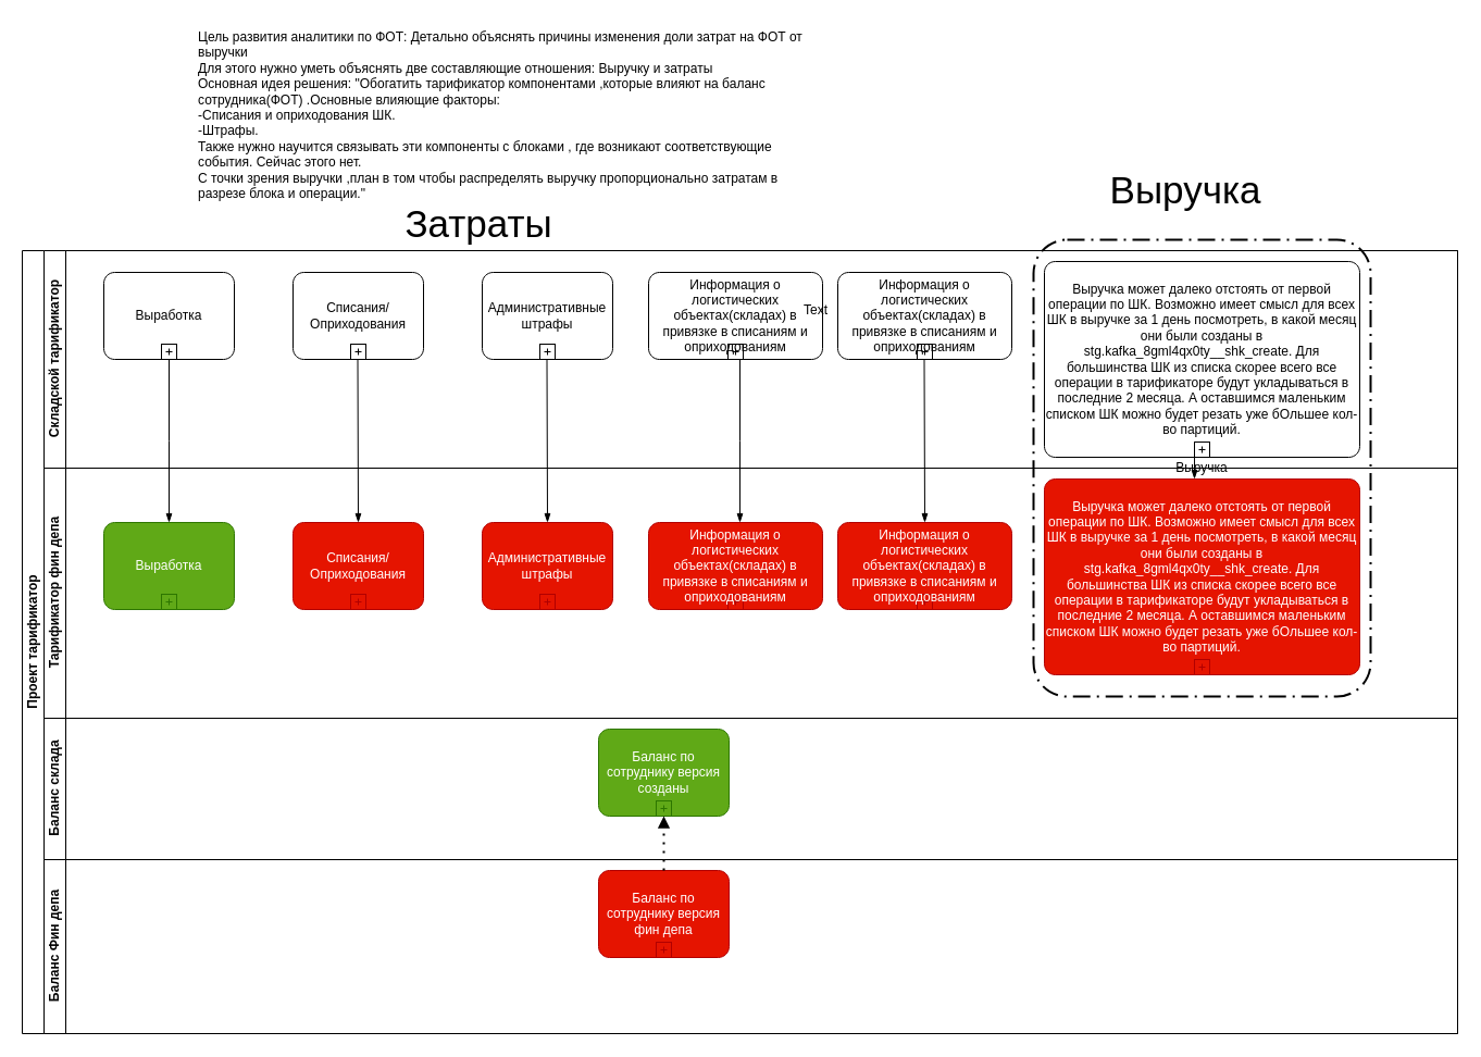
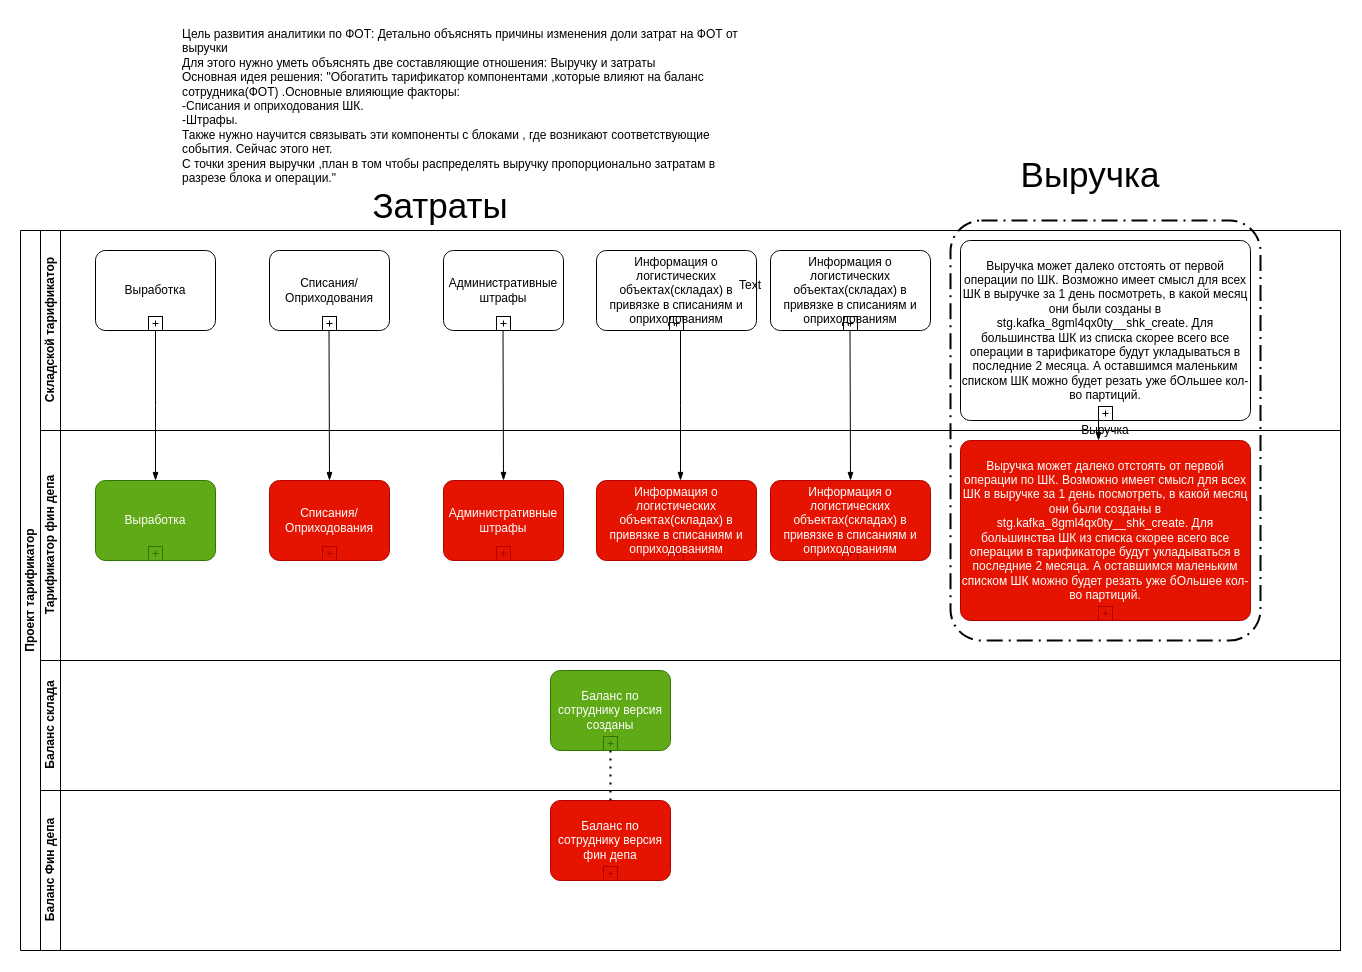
  <mxCell id="0" />
  <mxCell id="1" parent="0" />
  <mxCell id="2" value="Проект тарификатор" style="swimlane;html=1;childLayout=stackLayout;resizeParent=1;resizeParentMax=0;horizontal=0;startSize=20;horizontalStack=0;whiteSpace=wrap;" parent="1" vertex="1"><mxGeometry x="20" y="230" width="1320" height="720" as="geometry" /></mxCell>
  <mxCell id="3" value="Складской тарификатор" style="swimlane;html=1;startSize=20;horizontal=0;" parent="2" vertex="1"><mxGeometry x="20" width="1300" height="200" as="geometry" /></mxCell>
  <mxCell id="4" value="Выработка" style="points=[[0.25,0,0],[0.5,0,0],[0.75,0,0],[1,0.25,0],[1,0.5,0],[1,0.75,0],[0.75,1,0],[0.5,1,0],[0.25,1,0],[0,0.75,0],[0,0.5,0],[0,0.25,0]];shape=mxgraph.bpmn.task;whiteSpace=wrap;rectStyle=rounded;size=10;html=1;container=1;expand=0;collapsible=0;taskMarker=abstract;isLoopSub=1;" parent="3" vertex="1"><mxGeometry x="55" y="20" width="120" height="80" as="geometry" /></mxCell>
  <mxCell id="5" value="Списания/Оприходования" style="points=[[0.25,0,0],[0.5,0,0],[0.75,0,0],[1,0.25,0],[1,0.5,0],[1,0.75,0],[0.75,1,0],[0.5,1,0],[0.25,1,0],[0,0.75,0],[0,0.5,0],[0,0.25,0]];shape=mxgraph.bpmn.task;whiteSpace=wrap;rectStyle=rounded;size=10;html=1;container=1;expand=0;collapsible=0;taskMarker=abstract;isLoopSub=1;" parent="3" vertex="1"><mxGeometry x="229" y="20" width="120" height="80" as="geometry" /></mxCell>
  <mxCell id="6" value="Административные штрафы" style="points=[[0.25,0,0],[0.5,0,0],[0.75,0,0],[1,0.25,0],[1,0.5,0],[1,0.75,0],[0.75,1,0],[0.5,1,0],[0.25,1,0],[0,0.75,0],[0,0.5,0],[0,0.25,0]];shape=mxgraph.bpmn.task;whiteSpace=wrap;rectStyle=rounded;size=10;html=1;container=1;expand=0;collapsible=0;taskMarker=abstract;isLoopSub=1;" parent="3" vertex="1"><mxGeometry x="403" y="20" width="120" height="80" as="geometry" /></mxCell>
  <mxCell id="7" value="Информация о логистических объектах(складах) в привязке в списаниям и оприходованиям" style="points=[[0.25,0,0],[0.5,0,0],[0.75,0,0],[1,0.25,0],[1,0.5,0],[1,0.75,0],[0.75,1,0],[0.5,1,0],[0.25,1,0],[0,0.75,0],[0,0.5,0],[0,0.25,0]];shape=mxgraph.bpmn.task;whiteSpace=wrap;rectStyle=rounded;size=10;html=1;container=1;expand=0;collapsible=0;taskMarker=abstract;isLoopSub=1;" parent="3" vertex="1"><mxGeometry x="556" y="20" width="160" height="80" as="geometry" /></mxCell>
  <mxCell id="8" value="Информация о логистических объектах(складах) в привязке в списаниям и оприходованиям" style="points=[[0.25,0,0],[0.5,0,0],[0.75,0,0],[1,0.25,0],[1,0.5,0],[1,0.75,0],[0.75,1,0],[0.5,1,0],[0.25,1,0],[0,0.75,0],[0,0.5,0],[0,0.25,0]];shape=mxgraph.bpmn.task;whiteSpace=wrap;rectStyle=rounded;size=10;html=1;container=1;expand=0;collapsible=0;taskMarker=abstract;isLoopSub=1;" parent="3" vertex="1"><mxGeometry x="730" y="20" width="160" height="80" as="geometry" /></mxCell>
  <mxCell id="9" value="" style="edgeStyle=elbowEdgeStyle;fontSize=12;html=1;endArrow=blockThin;endFill=1;rounded=0;exitX=0.5;exitY=1;exitDx=0;exitDy=0;exitPerimeter=0;entryX=0.5;entryY=0;entryDx=0;entryDy=0;entryPerimeter=0;" parent="3" edge="1"><mxGeometry width="160" relative="1" as="geometry"><mxPoint x="288.5" y="100" as="sourcePoint" /><mxPoint x="288.5" y="250" as="targetPoint" /></mxGeometry></mxCell>
  <mxCell id="10" value="" style="edgeStyle=elbowEdgeStyle;fontSize=12;html=1;endArrow=blockThin;endFill=1;rounded=0;exitX=0.5;exitY=1;exitDx=0;exitDy=0;exitPerimeter=0;entryX=0.5;entryY=0;entryDx=0;entryDy=0;entryPerimeter=0;" parent="3" edge="1"><mxGeometry width="160" relative="1" as="geometry"><mxPoint x="462.5" y="100" as="sourcePoint" /><mxPoint x="462.5" y="250" as="targetPoint" /></mxGeometry></mxCell>
  <mxCell id="11" value="" style="edgeStyle=elbowEdgeStyle;fontSize=12;html=1;endArrow=blockThin;endFill=1;rounded=0;exitX=0.5;exitY=1;exitDx=0;exitDy=0;exitPerimeter=0;entryX=0.5;entryY=0;entryDx=0;entryDy=0;entryPerimeter=0;" parent="3" edge="1"><mxGeometry width="160" relative="1" as="geometry"><mxPoint x="640" y="100" as="sourcePoint" /><mxPoint x="640" y="250" as="targetPoint" /></mxGeometry></mxCell>
  <mxCell id="12" value="" style="edgeStyle=elbowEdgeStyle;fontSize=12;html=1;endArrow=blockThin;endFill=1;rounded=0;exitX=0.5;exitY=1;exitDx=0;exitDy=0;exitPerimeter=0;entryX=0.5;entryY=0;entryDx=0;entryDy=0;entryPerimeter=0;" parent="3" edge="1"><mxGeometry width="160" relative="1" as="geometry"><mxPoint x="809.5" y="100" as="sourcePoint" /><mxPoint x="809.5" y="250" as="targetPoint" /></mxGeometry></mxCell>
  <mxCell id="13" value="Выручка может далеко отстоять от первой операции по ШК. Возможно имеет смысл для всех ШК в выручке за 1 день посмотреть, в какой месяц они были созданы в stg.kafka_8gml4qx0ty__shk_create. Для большинства ШК из списка скорее всего все операции в тарификаторе будут укладываться в последние 2 месяца. А оставшимся маленьким списком ШК можно будет резать уже бОльшее кол-во партиций." style="points=[[0.25,0,0],[0.5,0,0],[0.75,0,0],[1,0.25,0],[1,0.5,0],[1,0.75,0],[0.75,1,0],[0.5,1,0],[0.25,1,0],[0,0.75,0],[0,0.5,0],[0,0.25,0]];shape=mxgraph.bpmn.task;whiteSpace=wrap;rectStyle=rounded;size=10;html=1;container=1;expand=0;collapsible=0;taskMarker=abstract;isLoopSub=1;" parent="3" vertex="1"><mxGeometry x="920" y="10" width="290" height="180" as="geometry" /></mxCell>
  <mxCell id="14" value="Тарификатор фин депа" style="swimlane;html=1;startSize=20;horizontal=0;" parent="2" vertex="1"><mxGeometry x="20" y="200" width="1300" height="230" as="geometry" /></mxCell>
  <mxCell id="15" value="Выработка" style="points=[[0.25,0,0],[0.5,0,0],[0.75,0,0],[1,0.25,0],[1,0.5,0],[1,0.75,0],[0.75,1,0],[0.5,1,0],[0.25,1,0],[0,0.75,0],[0,0.5,0],[0,0.25,0]];shape=mxgraph.bpmn.task;whiteSpace=wrap;rectStyle=rounded;size=10;html=1;container=1;expand=0;collapsible=0;taskMarker=abstract;isLoopSub=1;fillColor=#60a917;strokeColor=#2D7600;fontColor=#ffffff;" parent="14" vertex="1"><mxGeometry x="55" y="50" width="120" height="80" as="geometry" /></mxCell>
  <mxCell id="16" value="Списания/Оприходования" style="points=[[0.25,0,0],[0.5,0,0],[0.75,0,0],[1,0.25,0],[1,0.5,0],[1,0.75,0],[0.75,1,0],[0.5,1,0],[0.25,1,0],[0,0.75,0],[0,0.5,0],[0,0.25,0]];shape=mxgraph.bpmn.task;whiteSpace=wrap;rectStyle=rounded;size=10;html=1;container=1;expand=0;collapsible=0;taskMarker=abstract;isLoopSub=1;fillColor=#e51400;fontColor=#ffffff;strokeColor=#B20000;" parent="14" vertex="1"><mxGeometry x="229" y="50" width="120" height="80" as="geometry" /></mxCell>
  <mxCell id="17" value="Административные штрафы" style="points=[[0.25,0,0],[0.5,0,0],[0.75,0,0],[1,0.25,0],[1,0.5,0],[1,0.75,0],[0.75,1,0],[0.5,1,0],[0.25,1,0],[0,0.75,0],[0,0.5,0],[0,0.25,0]];shape=mxgraph.bpmn.task;whiteSpace=wrap;rectStyle=rounded;size=10;html=1;container=1;expand=0;collapsible=0;taskMarker=abstract;isLoopSub=1;fillColor=#e51400;fontColor=#ffffff;strokeColor=#B20000;" parent="14" vertex="1"><mxGeometry x="403" y="50" width="120" height="80" as="geometry" /></mxCell>
  <mxCell id="18" value="Информация о логистических объектах(складах) в привязке в списаниям и оприходованиям" style="points=[[0.25,0,0],[0.5,0,0],[0.75,0,0],[1,0.25,0],[1,0.5,0],[1,0.75,0],[0.75,1,0],[0.5,1,0],[0.25,1,0],[0,0.75,0],[0,0.5,0],[0,0.25,0]];shape=mxgraph.bpmn.task;whiteSpace=wrap;rectStyle=rounded;size=10;html=1;container=1;expand=0;collapsible=0;taskMarker=abstract;isLoopSub=1;fillColor=#e51400;fontColor=#ffffff;strokeColor=#B20000;" parent="14" vertex="1"><mxGeometry x="556" y="50" width="160" height="80" as="geometry" /></mxCell>
  <mxCell id="19" value="Информация о логистических объектах(складах) в привязке в списаниям и оприходованиям" style="points=[[0.25,0,0],[0.5,0,0],[0.75,0,0],[1,0.25,0],[1,0.5,0],[1,0.75,0],[0.75,1,0],[0.5,1,0],[0.25,1,0],[0,0.75,0],[0,0.5,0],[0,0.25,0]];shape=mxgraph.bpmn.task;whiteSpace=wrap;rectStyle=rounded;size=10;html=1;container=1;expand=0;collapsible=0;taskMarker=abstract;isLoopSub=1;fillColor=#e51400;fontColor=#ffffff;strokeColor=#B20000;" parent="14" vertex="1"><mxGeometry x="730" y="50" width="160" height="80" as="geometry" /></mxCell>
  <mxCell id="20" value="Выручка может далеко отстоять от первой операции по ШК. Возможно имеет смысл для всех ШК в выручке за 1 день посмотреть, в какой месяц они были созданы в stg.kafka_8gml4qx0ty__shk_create. Для большинства ШК из списка скорее всего все операции в тарификаторе будут укладываться в последние 2 месяца. А оставшимся маленьким списком ШК можно будет резать уже бОльшее кол-во партиций." style="points=[[0.25,0,0],[0.5,0,0],[0.75,0,0],[1,0.25,0],[1,0.5,0],[1,0.75,0],[0.75,1,0],[0.5,1,0],[0.25,1,0],[0,0.75,0],[0,0.5,0],[0,0.25,0]];shape=mxgraph.bpmn.task;whiteSpace=wrap;rectStyle=rounded;size=10;html=1;container=1;expand=0;collapsible=0;taskMarker=abstract;isLoopSub=1;fillColor=#e51400;fontColor=#ffffff;strokeColor=#B20000;" parent="14" vertex="1"><mxGeometry x="920" y="10" width="290" height="180" as="geometry" /></mxCell>
  <mxCell id="21" value="Баланс склада" style="swimlane;html=1;startSize=20;horizontal=0;" parent="2" vertex="1"><mxGeometry x="20" y="430" width="1300" height="130" as="geometry" /></mxCell>
  <mxCell id="22" value="Баланс по сотруднику версия созданы" style="points=[[0.25,0,0],[0.5,0,0],[0.75,0,0],[1,0.25,0],[1,0.5,0],[1,0.75,0],[0.75,1,0],[0.5,1,0],[0.25,1,0],[0,0.75,0],[0,0.5,0],[0,0.25,0]];shape=mxgraph.bpmn.task;whiteSpace=wrap;rectStyle=rounded;size=10;html=1;container=1;expand=0;collapsible=0;taskMarker=abstract;isLoopSub=1;fillColor=#60a917;fontColor=#ffffff;strokeColor=#2D7600;" parent="21" vertex="1"><mxGeometry x="510" y="10" width="120" height="80" as="geometry" /></mxCell>
  <mxCell id="23" value="Баланс Фин депа" style="swimlane;html=1;startSize=20;horizontal=0;" parent="2" vertex="1"><mxGeometry x="20" y="560" width="1300" height="160" as="geometry" /></mxCell>
  <mxCell id="24" value="Баланс по сотруднику версия фин депа" style="points=[[0.25,0,0],[0.5,0,0],[0.75,0,0],[1,0.25,0],[1,0.5,0],[1,0.75,0],[0.75,1,0],[0.5,1,0],[0.25,1,0],[0,0.75,0],[0,0.5,0],[0,0.25,0]];shape=mxgraph.bpmn.task;whiteSpace=wrap;rectStyle=rounded;size=10;html=1;container=1;expand=0;collapsible=0;taskMarker=abstract;isLoopSub=1;fillColor=#e51400;fontColor=#ffffff;strokeColor=#B20000;" parent="23" vertex="1"><mxGeometry x="510" y="10" width="120" height="80" as="geometry" /></mxCell>
  <mxCell id="25" value="" style="edgeStyle=elbowEdgeStyle;fontSize=12;html=1;endArrow=blockThin;endFill=1;rounded=0;exitX=0.5;exitY=1;exitDx=0;exitDy=0;exitPerimeter=0;entryX=0.5;entryY=0;entryDx=0;entryDy=0;entryPerimeter=0;" parent="2" source="4" target="15" edge="1"><mxGeometry width="160" relative="1" as="geometry"><mxPoint x="150" y="130" as="sourcePoint" /><mxPoint x="310" y="130" as="targetPoint" /></mxGeometry></mxCell>
  <mxCell id="26" value="" style="edgeStyle=elbowEdgeStyle;fontSize=12;html=1;endArrow=blockThin;endFill=1;rounded=0;exitX=0.476;exitY=0.987;exitDx=0;exitDy=0;exitPerimeter=0;" parent="2" source="13" target="20" edge="1"><mxGeometry width="160" relative="1" as="geometry"><mxPoint x="839.5" y="110" as="sourcePoint" /><mxPoint x="839.5" y="260" as="targetPoint" /></mxGeometry></mxCell>
- <mxCell id="27" value="" style="endArrow=block;dashed=1;html=1;dashPattern=1 3;strokeWidth=2;rounded=0;exitX=0.5;exitY=0;exitDx=0;exitDy=0;exitPerimeter=0;entryX=0.5;entryY=1;entryDx=0;entryDy=0;entryPerimeter=0;" parent="2" source="24" target="22" edge="1"><mxGeometry width="50" height="50" relative="1" as="geometry"><mxPoint x="410" y="500" as="sourcePoint" /><mxPoint x="460" y="450" as="targetPoint" /></mxGeometry></mxCell>
+ <mxCell id="27" value="" style="endArrow=none;dashed=1;html=1;dashPattern=1 3;strokeWidth=2;rounded=0;exitX=0.5;exitY=0;exitDx=0;exitDy=0;exitPerimeter=0;entryX=0.5;entryY=1;entryDx=0;entryDy=0;entryPerimeter=0;" parent="2" source="24" target="22" edge="1"><mxGeometry width="50" height="50" relative="1" as="geometry"><mxPoint x="410" y="500" as="sourcePoint" /><mxPoint x="460" y="450" as="targetPoint" /></mxGeometry></mxCell>
  <mxCell id="28" value="Цель развития аналитики по ФОТ:&#09; Детально объяснять причины изменения доли затрат на ФОТ от выручки &#10;Для этого нужно уметь объяснять две составляющие отношения: &#09;Выручку и затраты &#10;Основная идея решения:&#09;&quot;Обогатить тарификатор компонентами ,которые влияют на баланс сотрудника(ФОТ) .Основные влияющие факторы: &#10;-Списания и оприходования ШК.&#10;-Штрафы.&#10;Также нужно научится связывать эти компоненты с блоками , где возникают соответствующие события. Сейчас этого нет.&#10;С точки зрения выручки ,план в том чтобы распределять выручку пропорционально затратам в разрезе блока и операции.&quot;" style="text;whiteSpace=wrap;html=1;" parent="1" vertex="1"><mxGeometry x="180" y="20" width="560" height="180" as="geometry" /></mxCell>
  <mxCell id="29" value="Выручка" style="points=[[0.25,0,0],[0.5,0,0],[0.75,0,0],[1,0.25,0],[1,0.5,0],[1,0.75,0],[0.75,1,0],[0.5,1,0],[0.25,1,0],[0,0.75,0],[0,0.5,0],[0,0.25,0]];rounded=1;arcSize=10;dashed=1;strokeColor=#000000;fillColor=none;gradientColor=none;dashPattern=8 3 1 3;strokeWidth=2;whiteSpace=wrap;html=1;" parent="1" vertex="1"><mxGeometry x="950" y="220" width="310" height="420" as="geometry" /></mxCell>
  <mxCell id="30" value="Text" style="text;html=1;align=center;verticalAlign=middle;whiteSpace=wrap;rounded=0;" parent="1" vertex="1"><mxGeometry x="720" y="270" width="60" height="30" as="geometry" /></mxCell>
  <mxCell id="31" value="Затраты" style="text;html=1;align=center;verticalAlign=middle;whiteSpace=wrap;rounded=0;fontSize=35;" parent="1" vertex="1"><mxGeometry x="410" y="190" width="60" height="30" as="geometry" /></mxCell>
  <mxCell id="32" value="Выручка&lt;div style=&quot;font-size: 35px;&quot;&gt;&lt;br style=&quot;font-size: 35px;&quot;&gt;&lt;/div&gt;" style="text;html=1;align=center;verticalAlign=middle;whiteSpace=wrap;rounded=0;fontSize=35;" parent="1" vertex="1"><mxGeometry x="1060" y="190" width="60" height="10" as="geometry" /></mxCell>
